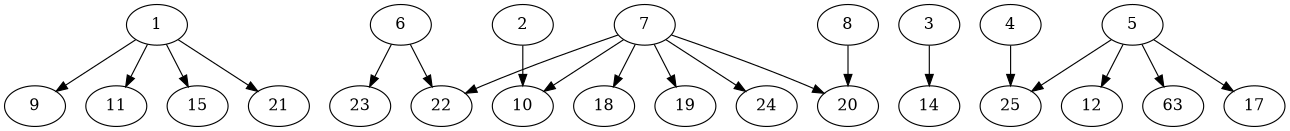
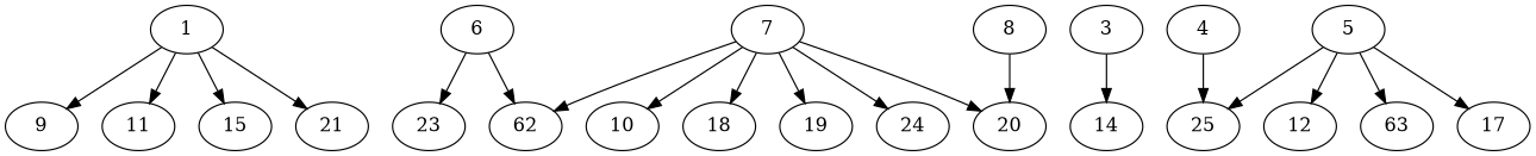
  digraph {
    node [alpha=0.08]
    1 [alpha=0.06]
    9
    11 [alpha=0.09]
    15 [alpha=0.17]
    21 [alpha=0.00]
-   2 [alpha=0.16]
    10 [alpha=0.19]
    3 [alpha=0.12]
    14 [alpha=0.05]
    4 [alpha=0.17]
    25 [alpha=0.09]
    5 [alpha=0.18]
    12 [alpha=0.15]
    n14 [alpha=0.14 label=63]
    17 [alpha=0.01]
    6 [alpha=0.14]
-   22 [alpha=0.07]
+   22 [alpha=0.07 label=62]
    23
    7 [alpha=0.05]
    18 [alpha=0.11]
    19 [alpha=0.00]
    20 [alpha=0.10]
    24 [alpha=0.16]
    8 [alpha=0.19]
    1 -> 9
    1 -> 11
    1 -> 15
    1 -> 21
-   2 -> 10
    3 -> 14
    4 -> 25
    5 -> 25
    5 -> 12
    5 -> n14
    5 -> 17
    6 -> 22
    6 -> 23
    7 -> 10
    7 -> 22
    7 -> 18
    7 -> 19
    7 -> 20
    7 -> 24
    8 -> 20
  }
